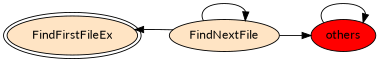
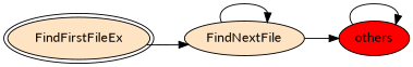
  digraph {
    rankdir=LR
    fontname=Lato
    node [fillcolor=bisque style=filled fontname=Lato]
    edge [fontname=Lato]
    n1 [label=FindFirstFileEx peripheries=2]
    n2 [label=FindNextFile]
    n3 [fillcolor=red label=others]
-   n2 -> n1
+   n1 -> n2
    n2 -> n2
    n2 -> n3
    n3 -> n3
  }
